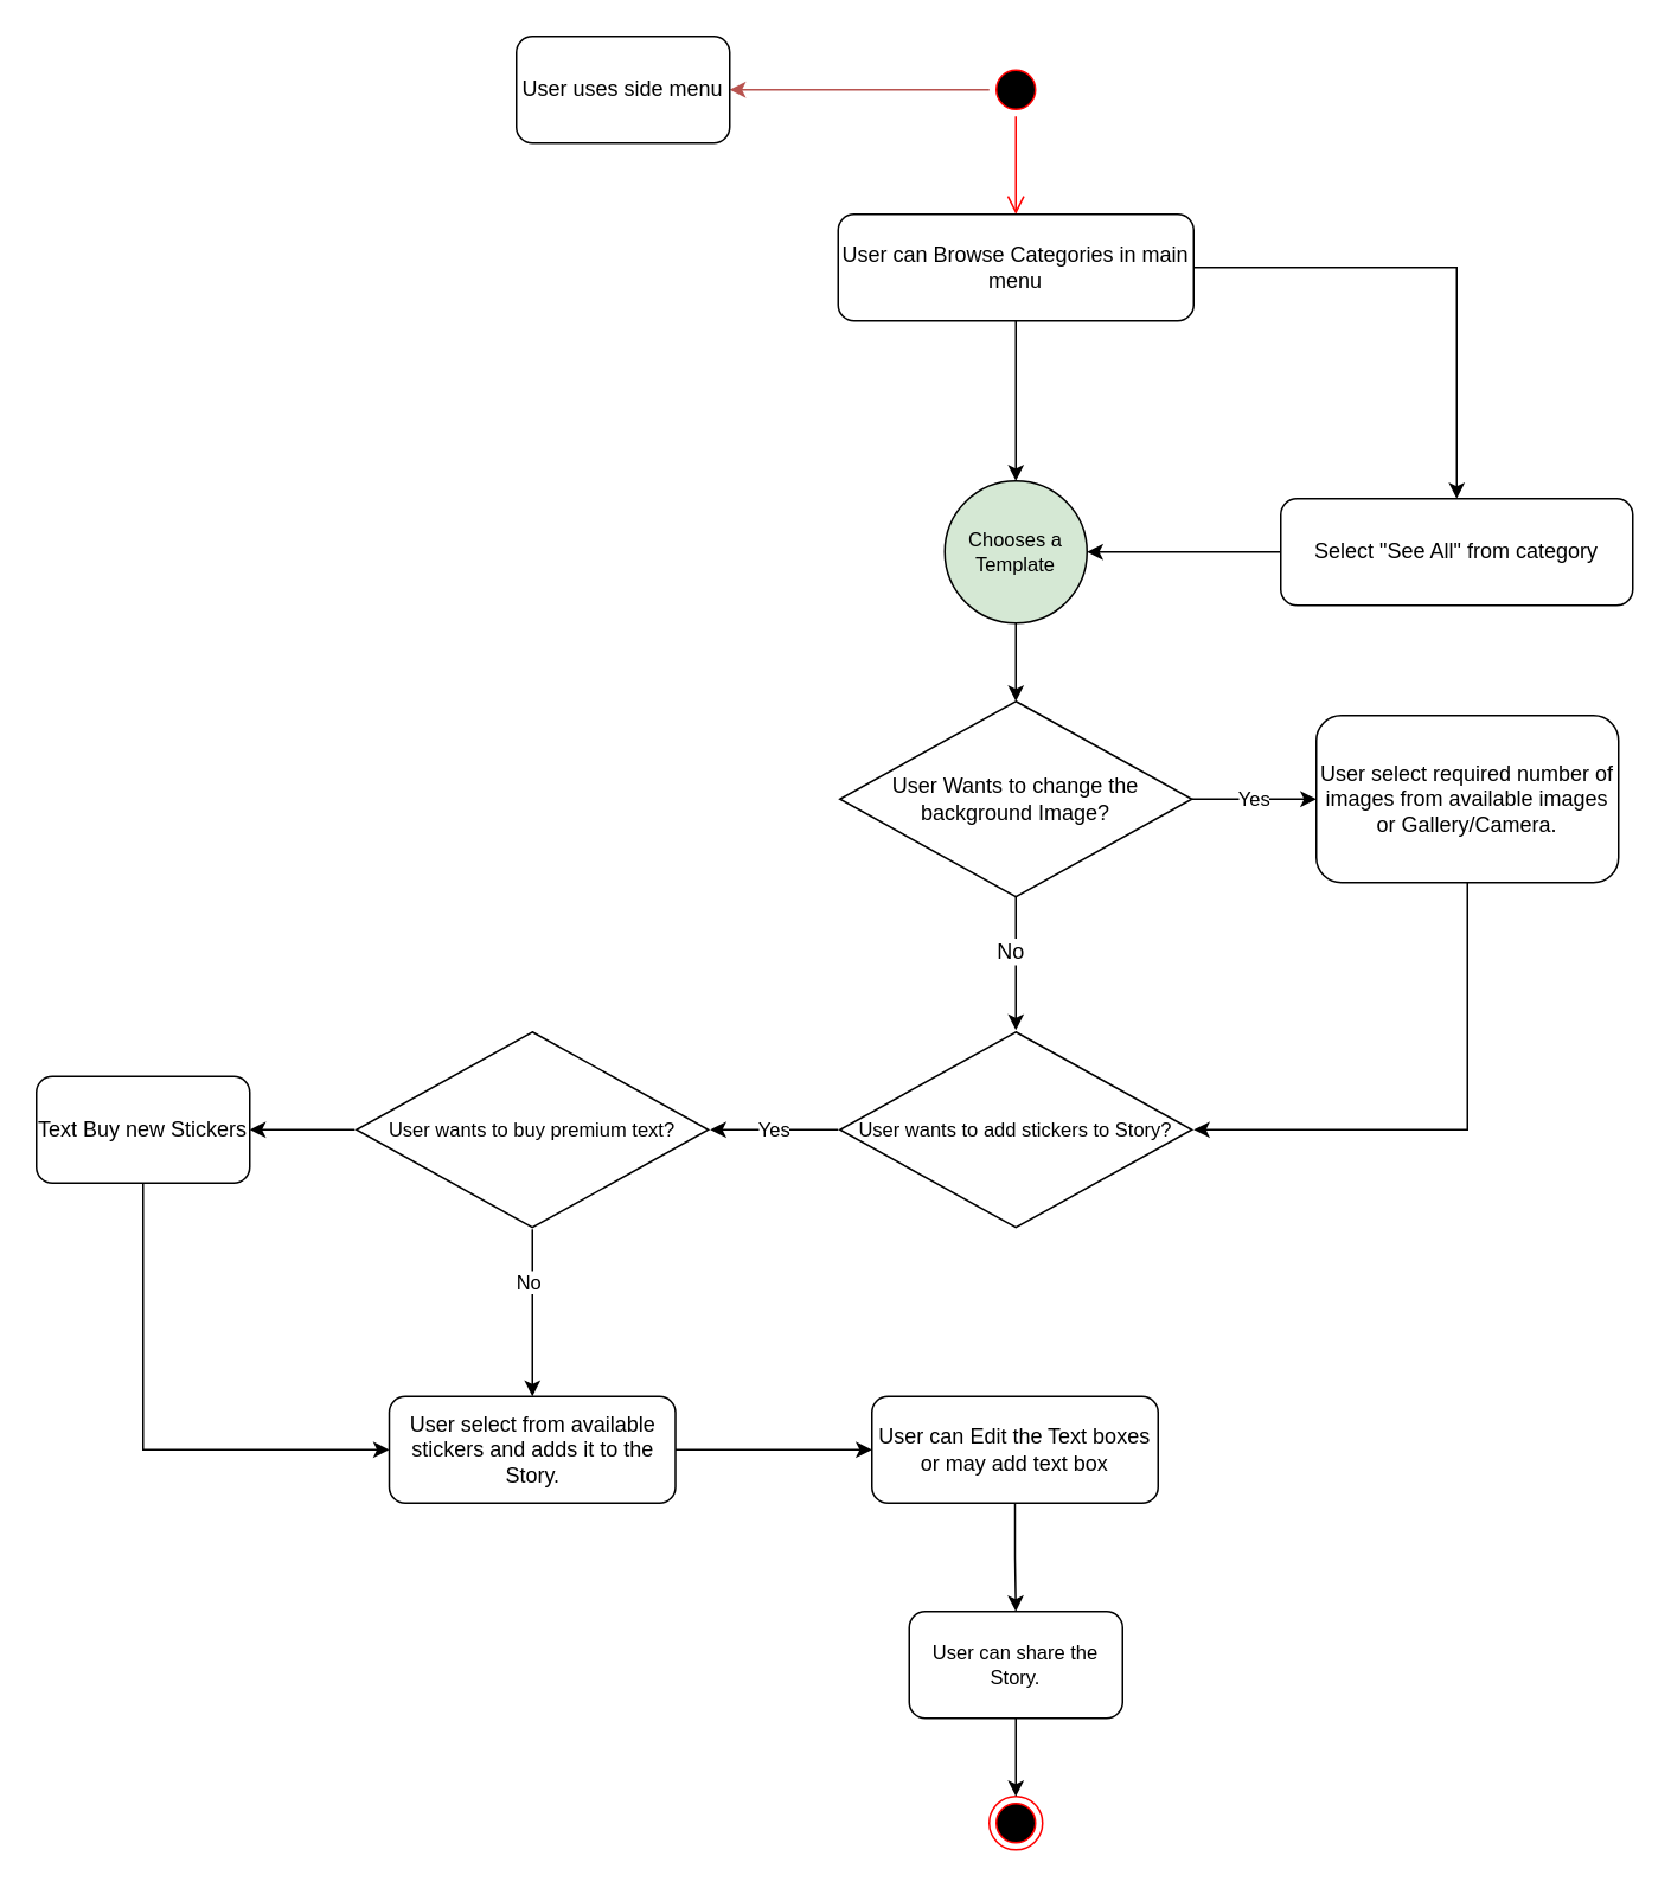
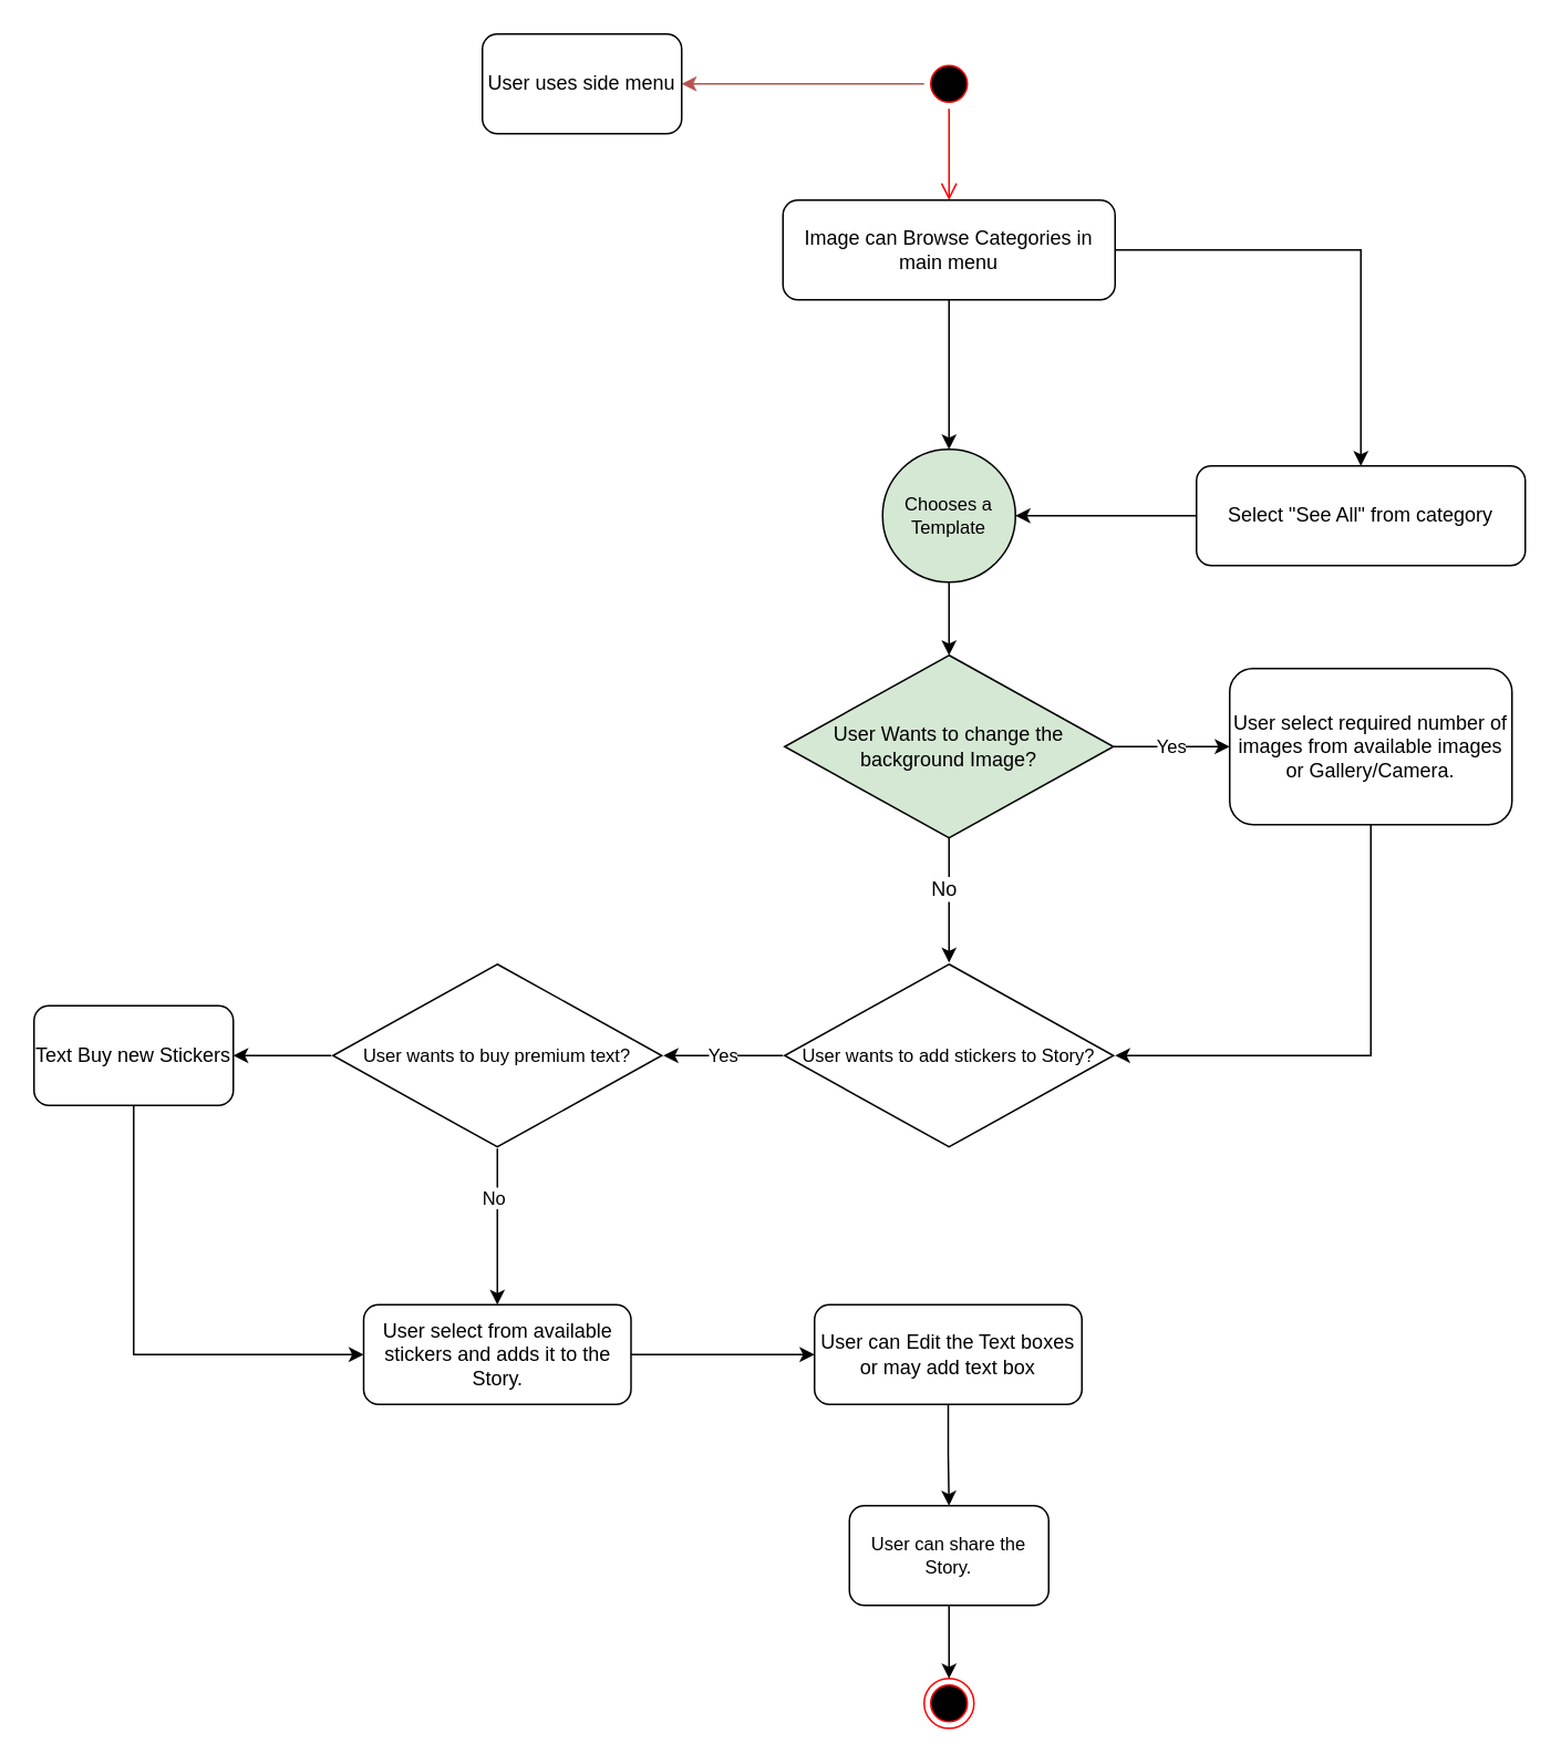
  <mxCell id="0" />
  <mxCell id="1" parent="0" />
  <mxCell id="2" style="edgeStyle=orthogonalEdgeStyle;rounded=0;orthogonalLoop=1;jettySize=auto;html=1;entryX=1;entryY=0.5;entryDx=0;entryDy=0;fillColor=#f8cecc;strokeColor=#b85450;" edge="1" parent="1" source="3" target="9"><mxGeometry relative="1" as="geometry"><mxPoint x="420" y="25" as="targetPoint" /></mxGeometry></mxCell>
  <mxCell id="3" value="" style="ellipse;html=1;shape=startState;fillColor=#000000;strokeColor=#ff0000;" vertex="1" parent="1"><mxGeometry x="556" y="35" width="30" height="30" as="geometry" /></mxCell>
  <mxCell id="4" value="" style="edgeStyle=orthogonalEdgeStyle;html=1;verticalAlign=bottom;endArrow=open;endSize=8;strokeColor=#ff0000;entryX=0.5;entryY=0;entryDx=0;entryDy=0;" edge="1" source="3" parent="1" target="8"><mxGeometry relative="1" as="geometry"><mxPoint x="575" y="80" as="targetPoint" /></mxGeometry></mxCell>
  <mxCell id="5" value="" style="ellipse;html=1;shape=endState;fillColor=#000000;strokeColor=#ff0000;" vertex="1" parent="1"><mxGeometry x="556" y="1010" width="30" height="30" as="geometry" /></mxCell>
  <mxCell id="6" value="" style="edgeStyle=orthogonalEdgeStyle;rounded=0;orthogonalLoop=1;jettySize=auto;html=1;entryX=0.5;entryY=0;entryDx=0;entryDy=0;" edge="1" parent="1" source="8" target="33"><mxGeometry relative="1" as="geometry"><mxPoint x="575" y="200" as="targetPoint" /></mxGeometry></mxCell>
  <mxCell id="7" style="edgeStyle=orthogonalEdgeStyle;rounded=0;orthogonalLoop=1;jettySize=auto;html=1;exitX=1;exitY=0.5;exitDx=0;exitDy=0;entryX=0.5;entryY=0;entryDx=0;entryDy=0;fontSize=11;" edge="1" parent="1" source="8" target="11"><mxGeometry relative="1" as="geometry" /></mxCell>
- <mxCell id="8" value="User can Browse Categories in main menu" style="rounded=1;whiteSpace=wrap;html=1;" vertex="1" parent="1"><mxGeometry x="471" y="120" width="200" height="60" as="geometry" /></mxCell>
+ <mxCell id="8" value="Image can Browse Categories in main menu" style="rounded=1;whiteSpace=wrap;html=1;" vertex="1" parent="1"><mxGeometry x="471" y="120" width="200" height="60" as="geometry" /></mxCell>
  <mxCell id="9" value="User uses side menu" style="rounded=1;whiteSpace=wrap;html=1;" vertex="1" parent="1"><mxGeometry x="290" y="20" width="120" height="60" as="geometry" /></mxCell>
  <mxCell id="10" value="" style="edgeStyle=orthogonalEdgeStyle;rounded=0;orthogonalLoop=1;jettySize=auto;html=1;fontSize=11;entryX=1;entryY=0.5;entryDx=0;entryDy=0;" edge="1" parent="1" source="11" target="33"><mxGeometry relative="1" as="geometry"><mxPoint x="819" y="365" as="targetPoint" /></mxGeometry></mxCell>
  <mxCell id="11" value="Select &quot;See All&quot; from category" style="rounded=1;whiteSpace=wrap;html=1;" vertex="1" parent="1"><mxGeometry x="720" y="280" width="198" height="60" as="geometry" /></mxCell>
  <mxCell id="12" value="Yes" style="edgeStyle=orthogonalEdgeStyle;rounded=0;orthogonalLoop=1;jettySize=auto;html=1;entryX=0;entryY=0.5;entryDx=0;entryDy=0;" edge="1" parent="1" source="15" target="17"><mxGeometry relative="1" as="geometry"><mxPoint x="740" y="449" as="targetPoint" /></mxGeometry></mxCell>
  <mxCell id="13" style="edgeStyle=orthogonalEdgeStyle;rounded=0;orthogonalLoop=1;jettySize=auto;html=1;entryX=0.5;entryY=0;entryDx=0;entryDy=0;" edge="1" parent="1" source="15" target="19"><mxGeometry relative="1" as="geometry"><mxPoint x="571" y="620" as="targetPoint" /></mxGeometry></mxCell>
  <mxCell id="14" value="No" style="text;html=1;resizable=0;points=[];align=center;verticalAlign=middle;labelBackgroundColor=#ffffff;" vertex="1" connectable="0" parent="13"><mxGeometry x="-0.212" y="-4" relative="1" as="geometry"><mxPoint as="offset" /></mxGeometry></mxCell>
- <mxCell id="15" value="User Wants to change the background Image?" style="rhombus;whiteSpace=wrap;html=1;fontSize=12;" vertex="1" parent="1"><mxGeometry x="472" y="394" width="198" height="110" as="geometry" /></mxCell>
+ <mxCell id="15" value="User Wants to change the background Image?" style="rhombus;whiteSpace=wrap;html=1;fontSize=12;fillColor=#d5e8d4;" vertex="1" parent="1"><mxGeometry x="472" y="394" width="198" height="110" as="geometry" /></mxCell>
  <mxCell id="16" style="edgeStyle=orthogonalEdgeStyle;rounded=0;orthogonalLoop=1;jettySize=auto;html=1;entryX=1;entryY=0.5;entryDx=0;entryDy=0;fontSize=11;exitX=0.5;exitY=1;exitDx=0;exitDy=0;" edge="1" parent="1" source="17" target="19"><mxGeometry relative="1" as="geometry" /></mxCell>
  <mxCell id="17" value="User select required number of images from available images or Gallery/Camera." style="rounded=1;whiteSpace=wrap;html=1;" vertex="1" parent="1"><mxGeometry x="740" y="402" width="170" height="94" as="geometry" /></mxCell>
  <mxCell id="18" value="Yes" style="edgeStyle=orthogonalEdgeStyle;rounded=0;orthogonalLoop=1;jettySize=auto;html=1;entryX=1;entryY=0.5;entryDx=0;entryDy=0;fontSize=11;" edge="1" parent="1" source="19" target="25"><mxGeometry relative="1" as="geometry" /></mxCell>
  <mxCell id="19" value="User wants to add stickers to Story?" style="rhombus;whiteSpace=wrap;html=1;perimeterSpacing=1;rounded=0;verticalAlign=middle;fontSize=11;horizontal=1;" vertex="1" parent="1"><mxGeometry x="472" y="580" width="198" height="110" as="geometry" /></mxCell>
  <mxCell id="20" style="edgeStyle=orthogonalEdgeStyle;rounded=0;orthogonalLoop=1;jettySize=auto;html=1;entryX=0;entryY=0.5;entryDx=0;entryDy=0;fontSize=11;" edge="1" parent="1" source="21" target="31"><mxGeometry relative="1" as="geometry"><mxPoint x="470" y="815" as="targetPoint" /></mxGeometry></mxCell>
  <mxCell id="21" value="User select from available stickers and adds it to the Story." style="rounded=1;whiteSpace=wrap;html=1;" vertex="1" parent="1"><mxGeometry x="218.5" y="785" width="161" height="60" as="geometry" /></mxCell>
  <mxCell id="22" style="edgeStyle=orthogonalEdgeStyle;rounded=0;orthogonalLoop=1;jettySize=auto;html=1;entryX=0.5;entryY=0;entryDx=0;entryDy=0;fontSize=11;" edge="1" parent="1" source="25" target="21"><mxGeometry relative="1" as="geometry" /></mxCell>
  <mxCell id="23" value="No" style="text;html=1;resizable=0;points=[];align=center;verticalAlign=middle;labelBackgroundColor=#ffffff;fontSize=11;" vertex="1" connectable="0" parent="22"><mxGeometry x="-0.383" y="-3" relative="1" as="geometry"><mxPoint as="offset" /></mxGeometry></mxCell>
  <mxCell id="24" style="edgeStyle=orthogonalEdgeStyle;rounded=0;orthogonalLoop=1;jettySize=auto;html=1;fontSize=11;entryX=1;entryY=0.5;entryDx=0;entryDy=0;" edge="1" parent="1" source="25" target="27"><mxGeometry relative="1" as="geometry"><mxPoint x="140" y="635" as="targetPoint" /></mxGeometry></mxCell>
  <mxCell id="25" value="User wants to buy premium text?" style="rhombus;whiteSpace=wrap;html=1;perimeterSpacing=1;rounded=0;verticalAlign=middle;fontSize=11;horizontal=1;" vertex="1" parent="1"><mxGeometry x="200" y="580" width="198" height="110" as="geometry" /></mxCell>
  <mxCell id="26" style="edgeStyle=orthogonalEdgeStyle;rounded=0;orthogonalLoop=1;jettySize=auto;html=1;entryX=0;entryY=0.5;entryDx=0;entryDy=0;fontSize=11;exitX=0.5;exitY=1;exitDx=0;exitDy=0;" edge="1" parent="1" source="27" target="21"><mxGeometry relative="1" as="geometry"><Array as="points"><mxPoint x="80" y="815" /></Array></mxGeometry></mxCell>
  <mxCell id="27" value="Text Buy new Stickers" style="rounded=1;whiteSpace=wrap;html=1;" vertex="1" parent="1"><mxGeometry x="20" y="605" width="120" height="60" as="geometry" /></mxCell>
  <mxCell id="28" style="edgeStyle=orthogonalEdgeStyle;rounded=0;orthogonalLoop=1;jettySize=auto;html=1;entryX=0.5;entryY=0;entryDx=0;entryDy=0;fontSize=11;" edge="1" parent="1" source="29" target="5"><mxGeometry relative="1" as="geometry" /></mxCell>
  <mxCell id="29" value="User can share the Story." style="rounded=1;whiteSpace=wrap;html=1;fontSize=11;" vertex="1" parent="1"><mxGeometry x="511" y="906" width="120" height="60" as="geometry" /></mxCell>
  <mxCell id="30" style="edgeStyle=orthogonalEdgeStyle;rounded=0;orthogonalLoop=1;jettySize=auto;html=1;entryX=0.5;entryY=0;entryDx=0;entryDy=0;fontSize=11;exitX=0.5;exitY=1;exitDx=0;exitDy=0;" edge="1" parent="1" source="31" target="29"><mxGeometry relative="1" as="geometry"><mxPoint x="570" y="871" as="sourcePoint" /></mxGeometry></mxCell>
  <mxCell id="31" value="User can Edit the Text boxes or may add text box" style="rounded=1;whiteSpace=wrap;html=1;" vertex="1" parent="1"><mxGeometry x="490" y="785" width="161" height="60" as="geometry" /></mxCell>
  <mxCell id="32" style="edgeStyle=orthogonalEdgeStyle;rounded=0;orthogonalLoop=1;jettySize=auto;html=1;entryX=0.5;entryY=0;entryDx=0;entryDy=0;fontSize=11;" edge="1" parent="1" source="33" target="15"><mxGeometry relative="1" as="geometry" /></mxCell>
  <mxCell id="33" value="Chooses a Template" style="ellipse;whiteSpace=wrap;html=1;aspect=fixed;rounded=0;fontSize=11;fillColor=#d5e8d4;" vertex="1" parent="1"><mxGeometry x="531" y="270" width="80" height="80" as="geometry" /></mxCell>
